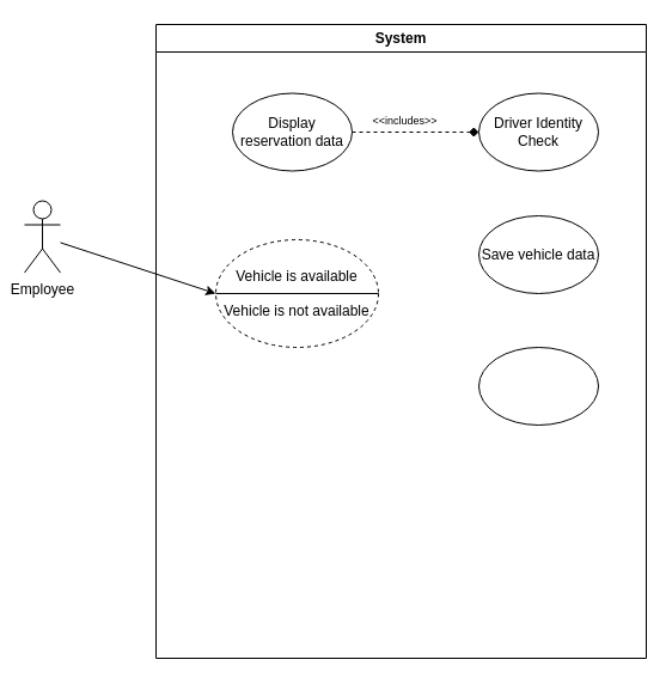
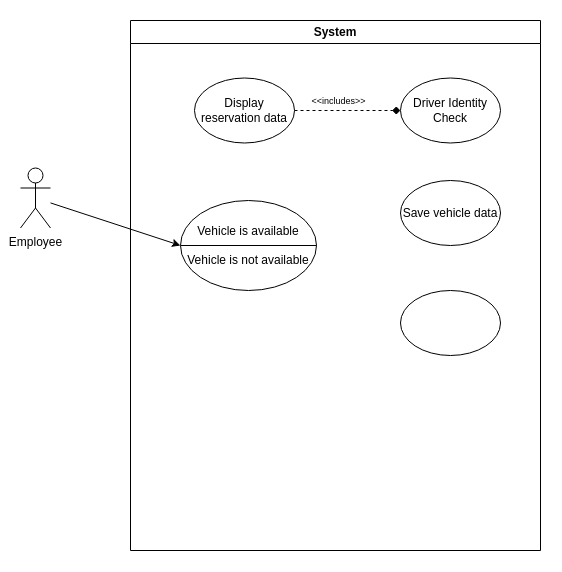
  <mxCell id="0" />
  <mxCell id="1" parent="0" />
  <mxCell id="2" style="edgeStyle=orthogonalEdgeStyle;rounded=0;orthogonalLoop=1;jettySize=auto;html=1;entryX=0.5;entryY=0;entryDx=0;entryDy=0;entryPerimeter=0;" parent="1" edge="1"><mxGeometry relative="1" as="geometry"><mxPoint x="70" y="140" as="sourcePoint" /><mxPoint x="70" y="140" as="targetPoint" /></mxGeometry></mxCell>
  <mxCell id="3" value="System" style="swimlane;whiteSpace=wrap;html=1;startSize=23;" vertex="1" parent="1"><mxGeometry x="130" y="20" width="410" height="530" as="geometry"><mxRectangle x="190" y="110" width="80" height="30" as="alternateBounds" /></mxGeometry></mxCell>
  <mxCell id="4" style="rounded=0;orthogonalLoop=1;jettySize=auto;html=1;dashed=1;entryX=0;entryY=0.5;entryDx=0;entryDy=0;endArrow=diamond;" edge="1" parent="3" source="6" target="7"><mxGeometry relative="1" as="geometry"><mxPoint x="140" y="88" as="targetPoint" /></mxGeometry></mxCell>
  <mxCell id="5" value="&lt;p style=&quot;line-height: 100%; font-size: 9px;&quot;&gt;&amp;lt;&amp;lt;includes&amp;gt;&amp;gt;&lt;/p&gt;" style="edgeLabel;html=1;align=center;verticalAlign=top;resizable=0;points=[];fontSize=9;labelBackgroundColor=none;spacing=-20;" vertex="1" connectable="0" parent="4"><mxGeometry x="-0.19" y="-3" relative="1" as="geometry"><mxPoint y="-10" as="offset" /></mxGeometry></mxCell>
  <mxCell id="6" value="Display reservation data" style="ellipse;whiteSpace=wrap;html=1;" vertex="1" parent="3"><mxGeometry x="64" y="57.5" width="100" height="65" as="geometry" /></mxCell>
  <mxCell id="7" value="Driver Identity Check" style="ellipse;whiteSpace=wrap;html=1;" vertex="1" parent="3"><mxGeometry x="270" y="57.5" width="100" height="65" as="geometry" /></mxCell>
- <mxCell id="8" value="&lt;div&gt;Vehicle is available&lt;br&gt;&lt;/div&gt;&lt;div&gt;&lt;br&gt;&lt;/div&gt;&lt;div&gt;Vehicle is not available&lt;br&gt;&lt;/div&gt;" style="ellipse;whiteSpace=wrap;html=1;dashed=1;" vertex="1" parent="3"><mxGeometry x="50" y="180" width="136" height="90" as="geometry" /></mxCell>
+ <mxCell id="8" value="&lt;div&gt;Vehicle is available&lt;br&gt;&lt;/div&gt;&lt;div&gt;&lt;br&gt;&lt;/div&gt;&lt;div&gt;Vehicle is not available&lt;br&gt;&lt;/div&gt;" style="ellipse;whiteSpace=wrap;html=1;" vertex="1" parent="3"><mxGeometry x="50" y="180" width="136" height="90" as="geometry" /></mxCell>
  <mxCell id="9" value="" style="endArrow=none;html=1;rounded=0;exitX=0;exitY=0.5;exitDx=0;exitDy=0;entryX=1;entryY=0.5;entryDx=0;entryDy=0;" edge="1" parent="3" source="8" target="8"><mxGeometry width="50" height="50" relative="1" as="geometry"><mxPoint x="100" y="320" as="sourcePoint" /><mxPoint x="150" y="270" as="targetPoint" /></mxGeometry></mxCell>
  <mxCell id="10" value="Save vehicle data" style="ellipse;whiteSpace=wrap;html=1;" vertex="1" parent="3"><mxGeometry x="270" y="160" width="100" height="65" as="geometry" /></mxCell>
  <mxCell id="11" value="" style="ellipse;whiteSpace=wrap;html=1;" vertex="1" parent="3"><mxGeometry x="270" y="270" width="100" height="65" as="geometry" /></mxCell>
  <mxCell id="12" style="rounded=0;orthogonalLoop=1;jettySize=auto;html=1;entryX=0;entryY=0.5;entryDx=0;entryDy=0;" edge="1" parent="1" source="13" target="8"><mxGeometry relative="1" as="geometry"><mxPoint x="194.006" y="199.505" as="targetPoint" /></mxGeometry></mxCell>
  <mxCell id="13" value="Employee" style="shape=umlActor;verticalLabelPosition=bottom;verticalAlign=top;html=1;outlineConnect=0;" vertex="1" parent="1"><mxGeometry x="20" y="167.5" width="30" height="60" as="geometry" /></mxCell>
